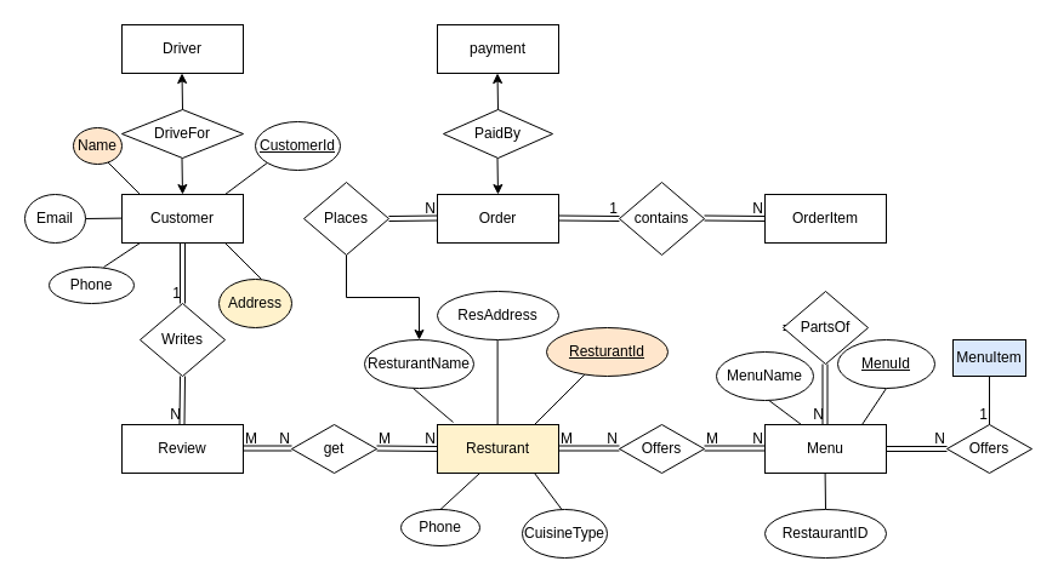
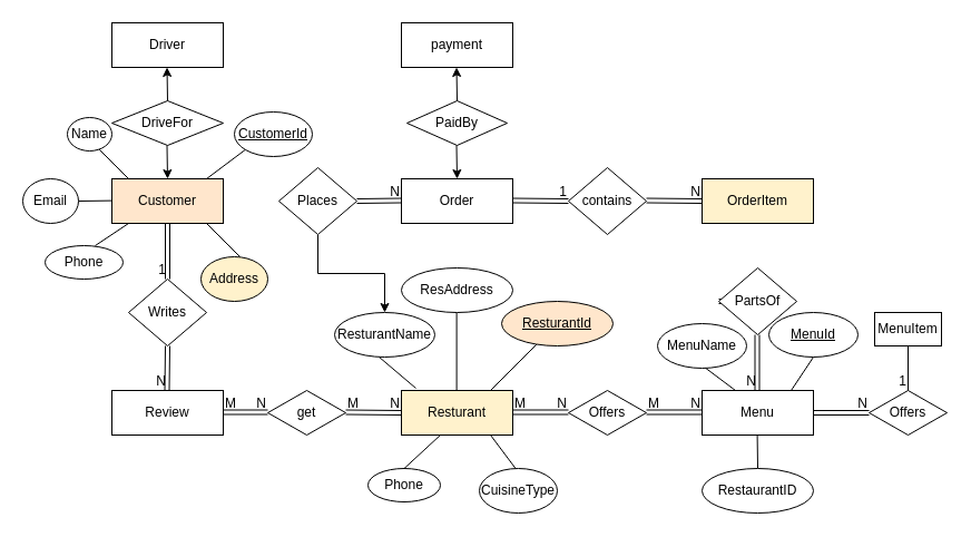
  <mxCell id="0" />
  <mxCell id="1" parent="0" />
- <mxCell id="2" value="Customer" style="whiteSpace=wrap;html=1;align=center;" vertex="1" parent="1"><mxGeometry x="100" y="160" width="100" height="40" as="geometry" /></mxCell>
+ <mxCell id="2" value="Customer" style="whiteSpace=wrap;html=1;align=center;fillColor=#ffe6cc;" vertex="1" parent="1"><mxGeometry x="100" y="160" width="100" height="40" as="geometry" /></mxCell>
  <mxCell id="3" value="" style="edgeStyle=orthogonalEdgeStyle;rounded=0;orthogonalLoop=1;jettySize=auto;html=1;" edge="1" parent="1" source="4" target="62"><mxGeometry relative="1" as="geometry" /></mxCell>
  <mxCell id="4" value="Places" style="shape=rhombus;perimeter=rhombusPerimeter;whiteSpace=wrap;html=1;align=center;" vertex="1" parent="1"><mxGeometry x="250" y="150" width="70" height="60" as="geometry" /></mxCell>
  <mxCell id="5" value="Order" style="whiteSpace=wrap;html=1;align=center;" vertex="1" parent="1"><mxGeometry x="360" y="160" width="100" height="40" as="geometry" /></mxCell>
  <mxCell id="6" value="" style="shape=link;html=1;rounded=0;" edge="1" parent="1"><mxGeometry relative="1" as="geometry"><mxPoint x="320" y="180" as="sourcePoint" /><mxPoint x="360" y="179.5" as="targetPoint" /></mxGeometry></mxCell>
  <mxCell id="7" value="N" style="resizable=0;html=1;whiteSpace=wrap;align=right;verticalAlign=bottom;" connectable="0" vertex="1" parent="6"><mxGeometry x="1" relative="1" as="geometry" /></mxCell>
  <mxCell id="8" value="" style="shape=link;html=1;rounded=0;" edge="1" parent="1"><mxGeometry relative="1" as="geometry"><mxPoint x="460" y="179.5" as="sourcePoint" /><mxPoint x="510" y="180" as="targetPoint" /></mxGeometry></mxCell>
  <mxCell id="9" value="1" style="resizable=0;html=1;whiteSpace=wrap;align=right;verticalAlign=bottom;" connectable="0" vertex="1" parent="8"><mxGeometry x="1" relative="1" as="geometry" /></mxCell>
  <mxCell id="10" value="contains" style="shape=rhombus;perimeter=rhombusPerimeter;whiteSpace=wrap;html=1;align=center;" vertex="1" parent="1"><mxGeometry x="510" y="150" width="70" height="60" as="geometry" /></mxCell>
- <mxCell id="11" value="OrderItem" style="whiteSpace=wrap;html=1;align=center;" vertex="1" parent="1"><mxGeometry x="630" y="160" width="100" height="40" as="geometry" /></mxCell>
+ <mxCell id="11" value="OrderItem" style="whiteSpace=wrap;html=1;align=center;fillColor=#fff2cc;" vertex="1" parent="1"><mxGeometry x="630" y="160" width="100" height="40" as="geometry" /></mxCell>
  <mxCell id="12" value="" style="shape=link;html=1;rounded=0;" edge="1" parent="1"><mxGeometry relative="1" as="geometry"><mxPoint x="580" y="179.5" as="sourcePoint" /><mxPoint x="630" y="180" as="targetPoint" /></mxGeometry></mxCell>
  <mxCell id="13" value="N" style="resizable=0;html=1;whiteSpace=wrap;align=right;verticalAlign=bottom;" connectable="0" vertex="1" parent="12"><mxGeometry x="1" relative="1" as="geometry" /></mxCell>
  <mxCell id="14" value="Review" style="whiteSpace=wrap;html=1;align=center;" vertex="1" parent="1"><mxGeometry x="100" y="350" width="100" height="40" as="geometry" /></mxCell>
  <mxCell id="15" value="Writes" style="shape=rhombus;perimeter=rhombusPerimeter;whiteSpace=wrap;html=1;align=center;" vertex="1" parent="1"><mxGeometry x="115" y="250" width="70" height="60" as="geometry" /></mxCell>
  <mxCell id="16" value="" style="shape=link;html=1;rounded=0;exitX=0.5;exitY=1;exitDx=0;exitDy=0;entryX=0.5;entryY=0;entryDx=0;entryDy=0;" edge="1" parent="1" source="2" target="15"><mxGeometry relative="1" as="geometry"><mxPoint x="130" y="190" as="sourcePoint" /><mxPoint x="150" y="200" as="targetPoint" /></mxGeometry></mxCell>
  <mxCell id="17" value="1" style="resizable=0;html=1;whiteSpace=wrap;align=right;verticalAlign=bottom;" connectable="0" vertex="1" parent="16"><mxGeometry x="1" relative="1" as="geometry" /></mxCell>
  <mxCell id="18" value="" style="shape=link;html=1;rounded=0;" edge="1" parent="1"><mxGeometry relative="1" as="geometry"><mxPoint x="150" y="310" as="sourcePoint" /><mxPoint x="149.5" y="350" as="targetPoint" /></mxGeometry></mxCell>
  <mxCell id="19" value="N" style="resizable=0;html=1;whiteSpace=wrap;align=right;verticalAlign=bottom;" connectable="0" vertex="1" parent="18"><mxGeometry x="1" relative="1" as="geometry" /></mxCell>
  <mxCell id="20" value="Resturant" style="whiteSpace=wrap;html=1;align=center;fillColor=#fff2cc;" vertex="1" parent="1"><mxGeometry x="360" y="350" width="100" height="40" as="geometry" /></mxCell>
  <mxCell id="21" value="Offers" style="shape=rhombus;perimeter=rhombusPerimeter;whiteSpace=wrap;html=1;align=center;" vertex="1" parent="1"><mxGeometry x="510" y="350" width="70" height="40" as="geometry" /></mxCell>
  <mxCell id="22" value="Menu" style="whiteSpace=wrap;html=1;align=center;" vertex="1" parent="1"><mxGeometry x="630" y="350" width="100" height="40" as="geometry" /></mxCell>
  <mxCell id="23" value="" style="shape=link;html=1;rounded=0;" edge="1" parent="1"><mxGeometry relative="1" as="geometry"><mxPoint x="460" y="369.5" as="sourcePoint" /><mxPoint x="510" y="369.5" as="targetPoint" /></mxGeometry></mxCell>
  <mxCell id="24" value="M" style="resizable=0;html=1;whiteSpace=wrap;align=left;verticalAlign=bottom;" connectable="0" vertex="1" parent="23"><mxGeometry x="-1" relative="1" as="geometry" /></mxCell>
  <mxCell id="25" value="N" style="resizable=0;html=1;whiteSpace=wrap;align=right;verticalAlign=bottom;" connectable="0" vertex="1" parent="23"><mxGeometry x="1" relative="1" as="geometry" /></mxCell>
  <mxCell id="26" value="" style="shape=link;html=1;rounded=0;" edge="1" parent="1"><mxGeometry relative="1" as="geometry"><mxPoint x="580" y="369.5" as="sourcePoint" /><mxPoint x="630" y="369.5" as="targetPoint" /></mxGeometry></mxCell>
  <mxCell id="27" value="M" style="resizable=0;html=1;whiteSpace=wrap;align=left;verticalAlign=bottom;" connectable="0" vertex="1" parent="26"><mxGeometry x="-1" relative="1" as="geometry" /></mxCell>
  <mxCell id="28" value="N" style="resizable=0;html=1;whiteSpace=wrap;align=right;verticalAlign=bottom;" connectable="0" vertex="1" parent="26"><mxGeometry x="1" relative="1" as="geometry" /></mxCell>
  <mxCell id="29" value="get" style="shape=rhombus;perimeter=rhombusPerimeter;whiteSpace=wrap;html=1;align=center;" vertex="1" parent="1"><mxGeometry x="240" y="350" width="70" height="40" as="geometry" /></mxCell>
  <mxCell id="30" value="payment" style="whiteSpace=wrap;html=1;align=center;" vertex="1" parent="1"><mxGeometry x="360" y="20" width="100" height="40" as="geometry" /></mxCell>
  <mxCell id="31" value="" style="shape=link;html=1;rounded=0;" edge="1" parent="1" target="32"><mxGeometry relative="1" as="geometry"><mxPoint x="679.5" y="270" as="sourcePoint" /><mxPoint x="679.5" y="320" as="targetPoint" /></mxGeometry></mxCell>
  <mxCell id="32" value="PartsOf" style="shape=rhombus;perimeter=rhombusPerimeter;whiteSpace=wrap;html=1;align=center;" vertex="1" parent="1"><mxGeometry x="645" y="240" width="70" height="60" as="geometry" /></mxCell>
  <mxCell id="33" value="PaidBy" style="shape=rhombus;perimeter=rhombusPerimeter;whiteSpace=wrap;html=1;align=center;" vertex="1" parent="1"><mxGeometry x="365" y="90" width="90" height="40" as="geometry" /></mxCell>
  <mxCell id="34" value="" style="endArrow=classic;html=1;rounded=0;" edge="1" parent="1"><mxGeometry relative="1" as="geometry"><mxPoint x="410" y="90" as="sourcePoint" /><mxPoint x="409.5" y="60" as="targetPoint" /></mxGeometry></mxCell>
  <mxCell id="35" value="" style="endArrow=classic;html=1;rounded=0;" edge="1" parent="1"><mxGeometry width="50" height="50" relative="1" as="geometry"><mxPoint x="409.5" y="130" as="sourcePoint" /><mxPoint x="410" y="160" as="targetPoint" /></mxGeometry></mxCell>
  <mxCell id="36" value="" style="shape=link;html=1;rounded=0;" edge="1" parent="1"><mxGeometry relative="1" as="geometry"><mxPoint x="200" y="369.5" as="sourcePoint" /><mxPoint x="240" y="369.5" as="targetPoint" /></mxGeometry></mxCell>
  <mxCell id="37" value="M" style="resizable=0;html=1;whiteSpace=wrap;align=left;verticalAlign=bottom;" connectable="0" vertex="1" parent="36"><mxGeometry x="-1" relative="1" as="geometry" /></mxCell>
  <mxCell id="38" value="N" style="resizable=0;html=1;whiteSpace=wrap;align=right;verticalAlign=bottom;" connectable="0" vertex="1" parent="36"><mxGeometry x="1" relative="1" as="geometry" /></mxCell>
  <mxCell id="39" value="" style="shape=link;html=1;rounded=0;" edge="1" parent="1"><mxGeometry relative="1" as="geometry"><mxPoint x="310" y="369.5" as="sourcePoint" /><mxPoint x="360" y="370" as="targetPoint" /></mxGeometry></mxCell>
  <mxCell id="40" value="M" style="resizable=0;html=1;whiteSpace=wrap;align=left;verticalAlign=bottom;" connectable="0" vertex="1" parent="39"><mxGeometry x="-1" relative="1" as="geometry" /></mxCell>
  <mxCell id="41" value="N" style="resizable=0;html=1;whiteSpace=wrap;align=right;verticalAlign=bottom;" connectable="0" vertex="1" parent="39"><mxGeometry x="1" relative="1" as="geometry" /></mxCell>
  <mxCell id="42" value="" style="shape=link;html=1;rounded=0;" edge="1" parent="1"><mxGeometry relative="1" as="geometry"><mxPoint x="679.5" y="300" as="sourcePoint" /><mxPoint x="679.5" y="350" as="targetPoint" /></mxGeometry></mxCell>
  <mxCell id="43" value="N" style="resizable=0;html=1;whiteSpace=wrap;align=right;verticalAlign=bottom;" connectable="0" vertex="1" parent="42"><mxGeometry x="1" relative="1" as="geometry" /></mxCell>
  <mxCell id="44" value="DriveFor" style="shape=rhombus;perimeter=rhombusPerimeter;whiteSpace=wrap;html=1;align=center;" vertex="1" parent="1"><mxGeometry x="100" y="90" width="100" height="40" as="geometry" /></mxCell>
  <mxCell id="45" value="Driver" style="whiteSpace=wrap;html=1;align=center;" vertex="1" parent="1"><mxGeometry x="100" y="20" width="100" height="40" as="geometry" /></mxCell>
  <mxCell id="46" value="" style="endArrow=classic;html=1;rounded=0;" edge="1" parent="1"><mxGeometry width="50" height="50" relative="1" as="geometry"><mxPoint x="150" y="90" as="sourcePoint" /><mxPoint x="149.5" y="60" as="targetPoint" /></mxGeometry></mxCell>
  <mxCell id="47" value="" style="endArrow=classic;html=1;rounded=0;" edge="1" parent="1"><mxGeometry width="50" height="50" relative="1" as="geometry"><mxPoint x="149.5" y="130" as="sourcePoint" /><mxPoint x="150" y="160" as="targetPoint" /></mxGeometry></mxCell>
  <mxCell id="48" value="" style="endArrow=none;html=1;rounded=0;" edge="1" parent="1"><mxGeometry width="50" height="50" relative="1" as="geometry"><mxPoint x="185" y="160" as="sourcePoint" /><mxPoint x="225" y="130" as="targetPoint" /></mxGeometry></mxCell>
  <mxCell id="49" value="&lt;u&gt;CustomerId&lt;/u&gt;" style="ellipse;whiteSpace=wrap;html=1;align=center;" vertex="1" parent="1"><mxGeometry x="210" y="100" width="70" height="40" as="geometry" /></mxCell>
  <mxCell id="50" value="" style="endArrow=none;html=1;rounded=0;" edge="1" parent="1"><mxGeometry width="50" height="50" relative="1" as="geometry"><mxPoint x="115" y="160" as="sourcePoint" /><mxPoint x="85" y="130" as="targetPoint" /></mxGeometry></mxCell>
- <mxCell id="51" value="Name" style="ellipse;whiteSpace=wrap;html=1;align=center;fillColor=#ffe6cc;" vertex="1" parent="1"><mxGeometry x="60" y="105" width="40" height="30" as="geometry" /></mxCell>
+ <mxCell id="51" value="Name" style="ellipse;whiteSpace=wrap;html=1;align=center;" vertex="1" parent="1"><mxGeometry x="60" y="105" width="40" height="30" as="geometry" /></mxCell>
  <mxCell id="52" value="" style="endArrow=none;html=1;rounded=0;" edge="1" parent="1"><mxGeometry width="50" height="50" relative="1" as="geometry"><mxPoint x="85" y="220" as="sourcePoint" /><mxPoint x="115" y="200" as="targetPoint" /></mxGeometry></mxCell>
  <mxCell id="53" value="Phone" style="ellipse;whiteSpace=wrap;html=1;align=center;" vertex="1" parent="1"><mxGeometry x="40" y="220" width="70" height="30" as="geometry" /></mxCell>
  <mxCell id="54" value="" style="endArrow=none;html=1;rounded=0;" edge="1" parent="1"><mxGeometry width="50" height="50" relative="1" as="geometry"><mxPoint x="185" y="200" as="sourcePoint" /><mxPoint x="215" y="230" as="targetPoint" /></mxGeometry></mxCell>
  <mxCell id="55" value="Address" style="ellipse;whiteSpace=wrap;html=1;align=center;fillColor=#fff2cc;" vertex="1" parent="1"><mxGeometry x="180" y="230" width="60" height="40" as="geometry" /></mxCell>
  <mxCell id="56" value="" style="endArrow=none;html=1;rounded=0;" edge="1" parent="1" source="58"><mxGeometry width="50" height="50" relative="1" as="geometry"><mxPoint x="60" y="179.6" as="sourcePoint" /><mxPoint x="100" y="179.6" as="targetPoint" /></mxGeometry></mxCell>
  <mxCell id="57" value="" style="endArrow=none;html=1;rounded=0;" edge="1" parent="1" target="58"><mxGeometry width="50" height="50" relative="1" as="geometry"><mxPoint x="60" y="179.6" as="sourcePoint" /><mxPoint x="100" y="179.6" as="targetPoint" /></mxGeometry></mxCell>
  <mxCell id="58" value="Email" style="ellipse;whiteSpace=wrap;html=1;align=center;" vertex="1" parent="1"><mxGeometry y="160" width="50" height="40" as="geometry" x="20" /></mxCell>
  <mxCell id="59" value="" style="endArrow=none;html=1;rounded=0;" edge="1" parent="1" target="60"><mxGeometry width="50" height="50" relative="1" as="geometry"><mxPoint x="440" y="350" as="sourcePoint" /><mxPoint x="480" y="330" as="targetPoint" /></mxGeometry></mxCell>
  <mxCell id="60" value="&lt;u&gt;ResturantId&lt;/u&gt;" style="ellipse;whiteSpace=wrap;html=1;align=center;fillColor=#ffe6cc;" vertex="1" parent="1"><mxGeometry x="450" y="270" width="100" height="40" as="geometry" /></mxCell>
  <mxCell id="61" value="" style="endArrow=none;html=1;rounded=0;exitX=0.13;exitY=-0.05;exitDx=0;exitDy=0;exitPerimeter=0;" edge="1" parent="1" source="20"><mxGeometry width="50" height="50" relative="1" as="geometry"><mxPoint x="380" y="340" as="sourcePoint" /><mxPoint x="340" y="320" as="targetPoint" /></mxGeometry></mxCell>
  <mxCell id="62" value="ResturantName" style="ellipse;whiteSpace=wrap;html=1;align=center;" vertex="1" parent="1"><mxGeometry x="300" y="280" width="90" height="40" as="geometry" /></mxCell>
  <mxCell id="63" value="" style="endArrow=none;html=1;rounded=0;" edge="1" parent="1"><mxGeometry width="50" height="50" relative="1" as="geometry"><mxPoint x="409.6" y="350" as="sourcePoint" /><mxPoint x="409.6" y="280" as="targetPoint" /></mxGeometry></mxCell>
  <mxCell id="64" value="ResAddress" style="ellipse;whiteSpace=wrap;html=1;align=center;" vertex="1" parent="1"><mxGeometry x="360" y="240" width="100" height="40" as="geometry" /></mxCell>
  <mxCell id="65" value="" style="endArrow=none;html=1;rounded=0;" edge="1" parent="1" target="66"><mxGeometry width="50" height="50" relative="1" as="geometry"><mxPoint x="370" y="430" as="sourcePoint" /><mxPoint x="390" y="390" as="targetPoint" /></mxGeometry></mxCell>
  <mxCell id="66" value="Phone" style="ellipse;whiteSpace=wrap;html=1;align=center;" vertex="1" parent="1"><mxGeometry x="330" y="420" width="65" height="30" as="geometry" /></mxCell>
  <mxCell id="67" value="" style="endArrow=none;html=1;rounded=0;exitX=0.5;exitY=0;exitDx=0;exitDy=0;" edge="1" parent="1" source="66"><mxGeometry width="50" height="50" relative="1" as="geometry"><mxPoint x="345" y="440" as="sourcePoint" /><mxPoint x="395" y="390" as="targetPoint" /></mxGeometry></mxCell>
  <mxCell id="68" value="" style="endArrow=none;html=1;rounded=0;" edge="1" parent="1"><mxGeometry width="50" height="50" relative="1" as="geometry"><mxPoint x="470" y="430" as="sourcePoint" /><mxPoint x="440" y="390" as="targetPoint" /></mxGeometry></mxCell>
  <mxCell id="69" value="CuisineType" style="ellipse;whiteSpace=wrap;html=1;align=center;" vertex="1" parent="1"><mxGeometry x="430" y="420" width="70" height="40" as="geometry" /></mxCell>
  <mxCell id="70" value="" style="endArrow=none;html=1;rounded=0;" edge="1" parent="1"><mxGeometry width="50" height="50" relative="1" as="geometry"><mxPoint x="710" y="350" as="sourcePoint" /><mxPoint x="730" y="320" as="targetPoint" /></mxGeometry></mxCell>
  <mxCell id="71" value="&lt;u&gt;MenuId&lt;/u&gt;" style="ellipse;whiteSpace=wrap;html=1;align=center;" vertex="1" parent="1"><mxGeometry x="690" y="280" width="80" height="40" as="geometry" /></mxCell>
  <mxCell id="72" value="" style="endArrow=none;html=1;rounded=0;" edge="1" parent="1"><mxGeometry width="50" height="50" relative="1" as="geometry"><mxPoint x="660" y="350" as="sourcePoint" /><mxPoint x="620" y="320" as="targetPoint" /></mxGeometry></mxCell>
  <mxCell id="73" value="MenuName" style="ellipse;whiteSpace=wrap;html=1;align=center;" vertex="1" parent="1"><mxGeometry x="590" y="290" width="80" height="40" as="geometry" /></mxCell>
  <mxCell id="74" value="" style="endArrow=none;html=1;rounded=0;" edge="1" parent="1"><mxGeometry width="50" height="50" relative="1" as="geometry"><mxPoint x="680" y="420" as="sourcePoint" /><mxPoint x="679.6" y="390" as="targetPoint" /></mxGeometry></mxCell>
  <mxCell id="75" value="RestaurantID" style="ellipse;whiteSpace=wrap;html=1;align=center;" vertex="1" parent="1"><mxGeometry x="630" y="420" width="100" height="40" as="geometry" /></mxCell>
  <mxCell id="76" style="edgeStyle=orthogonalEdgeStyle;rounded=0;orthogonalLoop=1;jettySize=auto;html=1;exitX=0.5;exitY=1;exitDx=0;exitDy=0;" edge="1" parent="1"><mxGeometry relative="1" as="geometry"><mxPoint x="795" y="400" as="sourcePoint" /><mxPoint x="795" y="400" as="targetPoint" /></mxGeometry></mxCell>
  <mxCell id="77" value="Offers" style="shape=rhombus;perimeter=rhombusPerimeter;whiteSpace=wrap;html=1;align=center;" vertex="1" parent="1"><mxGeometry x="780" y="350" width="70" height="40" as="geometry" /></mxCell>
  <mxCell id="78" value="" style="shape=link;html=1;rounded=0;" edge="1" parent="1"><mxGeometry relative="1" as="geometry"><mxPoint x="730" y="370" as="sourcePoint" /><mxPoint x="780" y="369.67" as="targetPoint" /><Array as="points"><mxPoint x="780" y="370" /></Array></mxGeometry></mxCell>
  <mxCell id="79" value="N" style="resizable=0;html=1;whiteSpace=wrap;align=right;verticalAlign=bottom;" connectable="0" vertex="1" parent="78"><mxGeometry x="1" relative="1" as="geometry" /></mxCell>
  <mxCell id="80" value="" style="endArrow=none;html=1;rounded=0;entryX=0.5;entryY=0;entryDx=0;entryDy=0;" edge="1" parent="1" target="77"><mxGeometry relative="1" as="geometry"><mxPoint x="815" y="310" as="sourcePoint" /><mxPoint x="875" y="234.67" as="targetPoint" /></mxGeometry></mxCell>
  <mxCell id="81" value="1" style="resizable=0;html=1;whiteSpace=wrap;align=right;verticalAlign=bottom;" connectable="0" vertex="1" parent="80"><mxGeometry x="1" relative="1" as="geometry" /></mxCell>
- <mxCell id="82" value="MenuItem" style="whiteSpace=wrap;html=1;align=center;fillColor=#dae8fc;" vertex="1" parent="1"><mxGeometry x="785" y="280" width="60" height="30" as="geometry" /></mxCell>
+ <mxCell id="82" value="MenuItem" style="whiteSpace=wrap;html=1;align=center;" vertex="1" parent="1"><mxGeometry x="785" y="280" width="60" height="30" as="geometry" /></mxCell>
